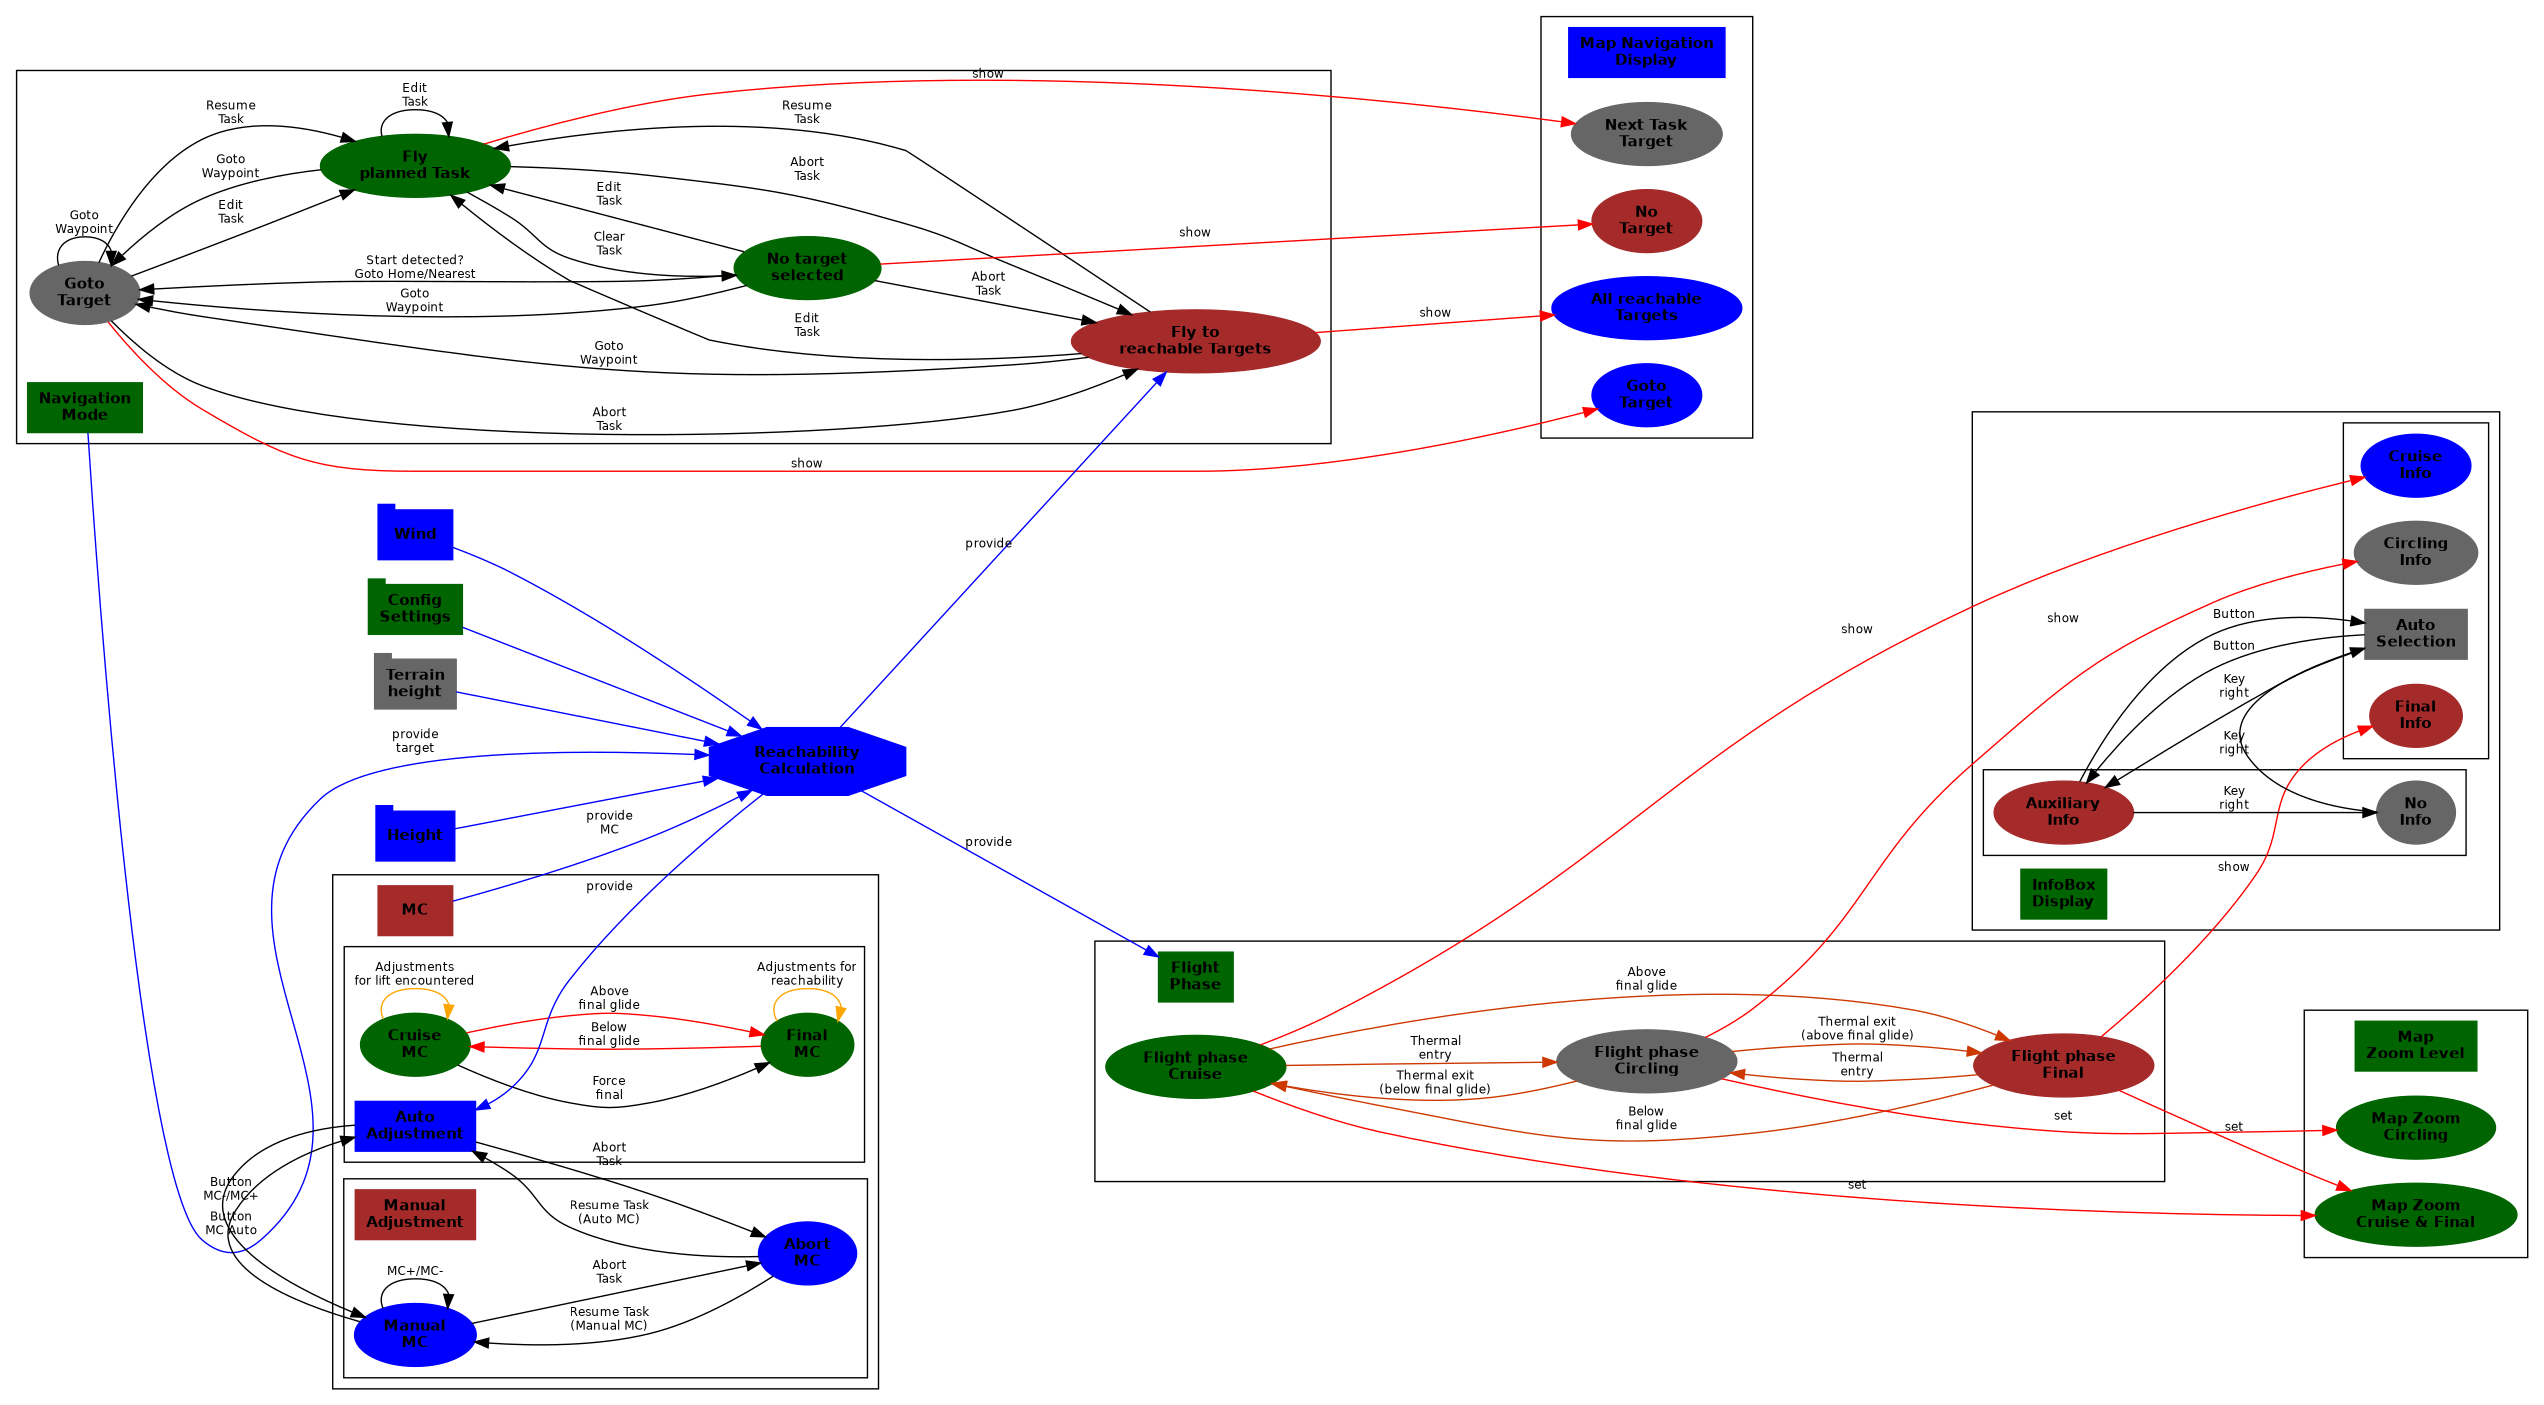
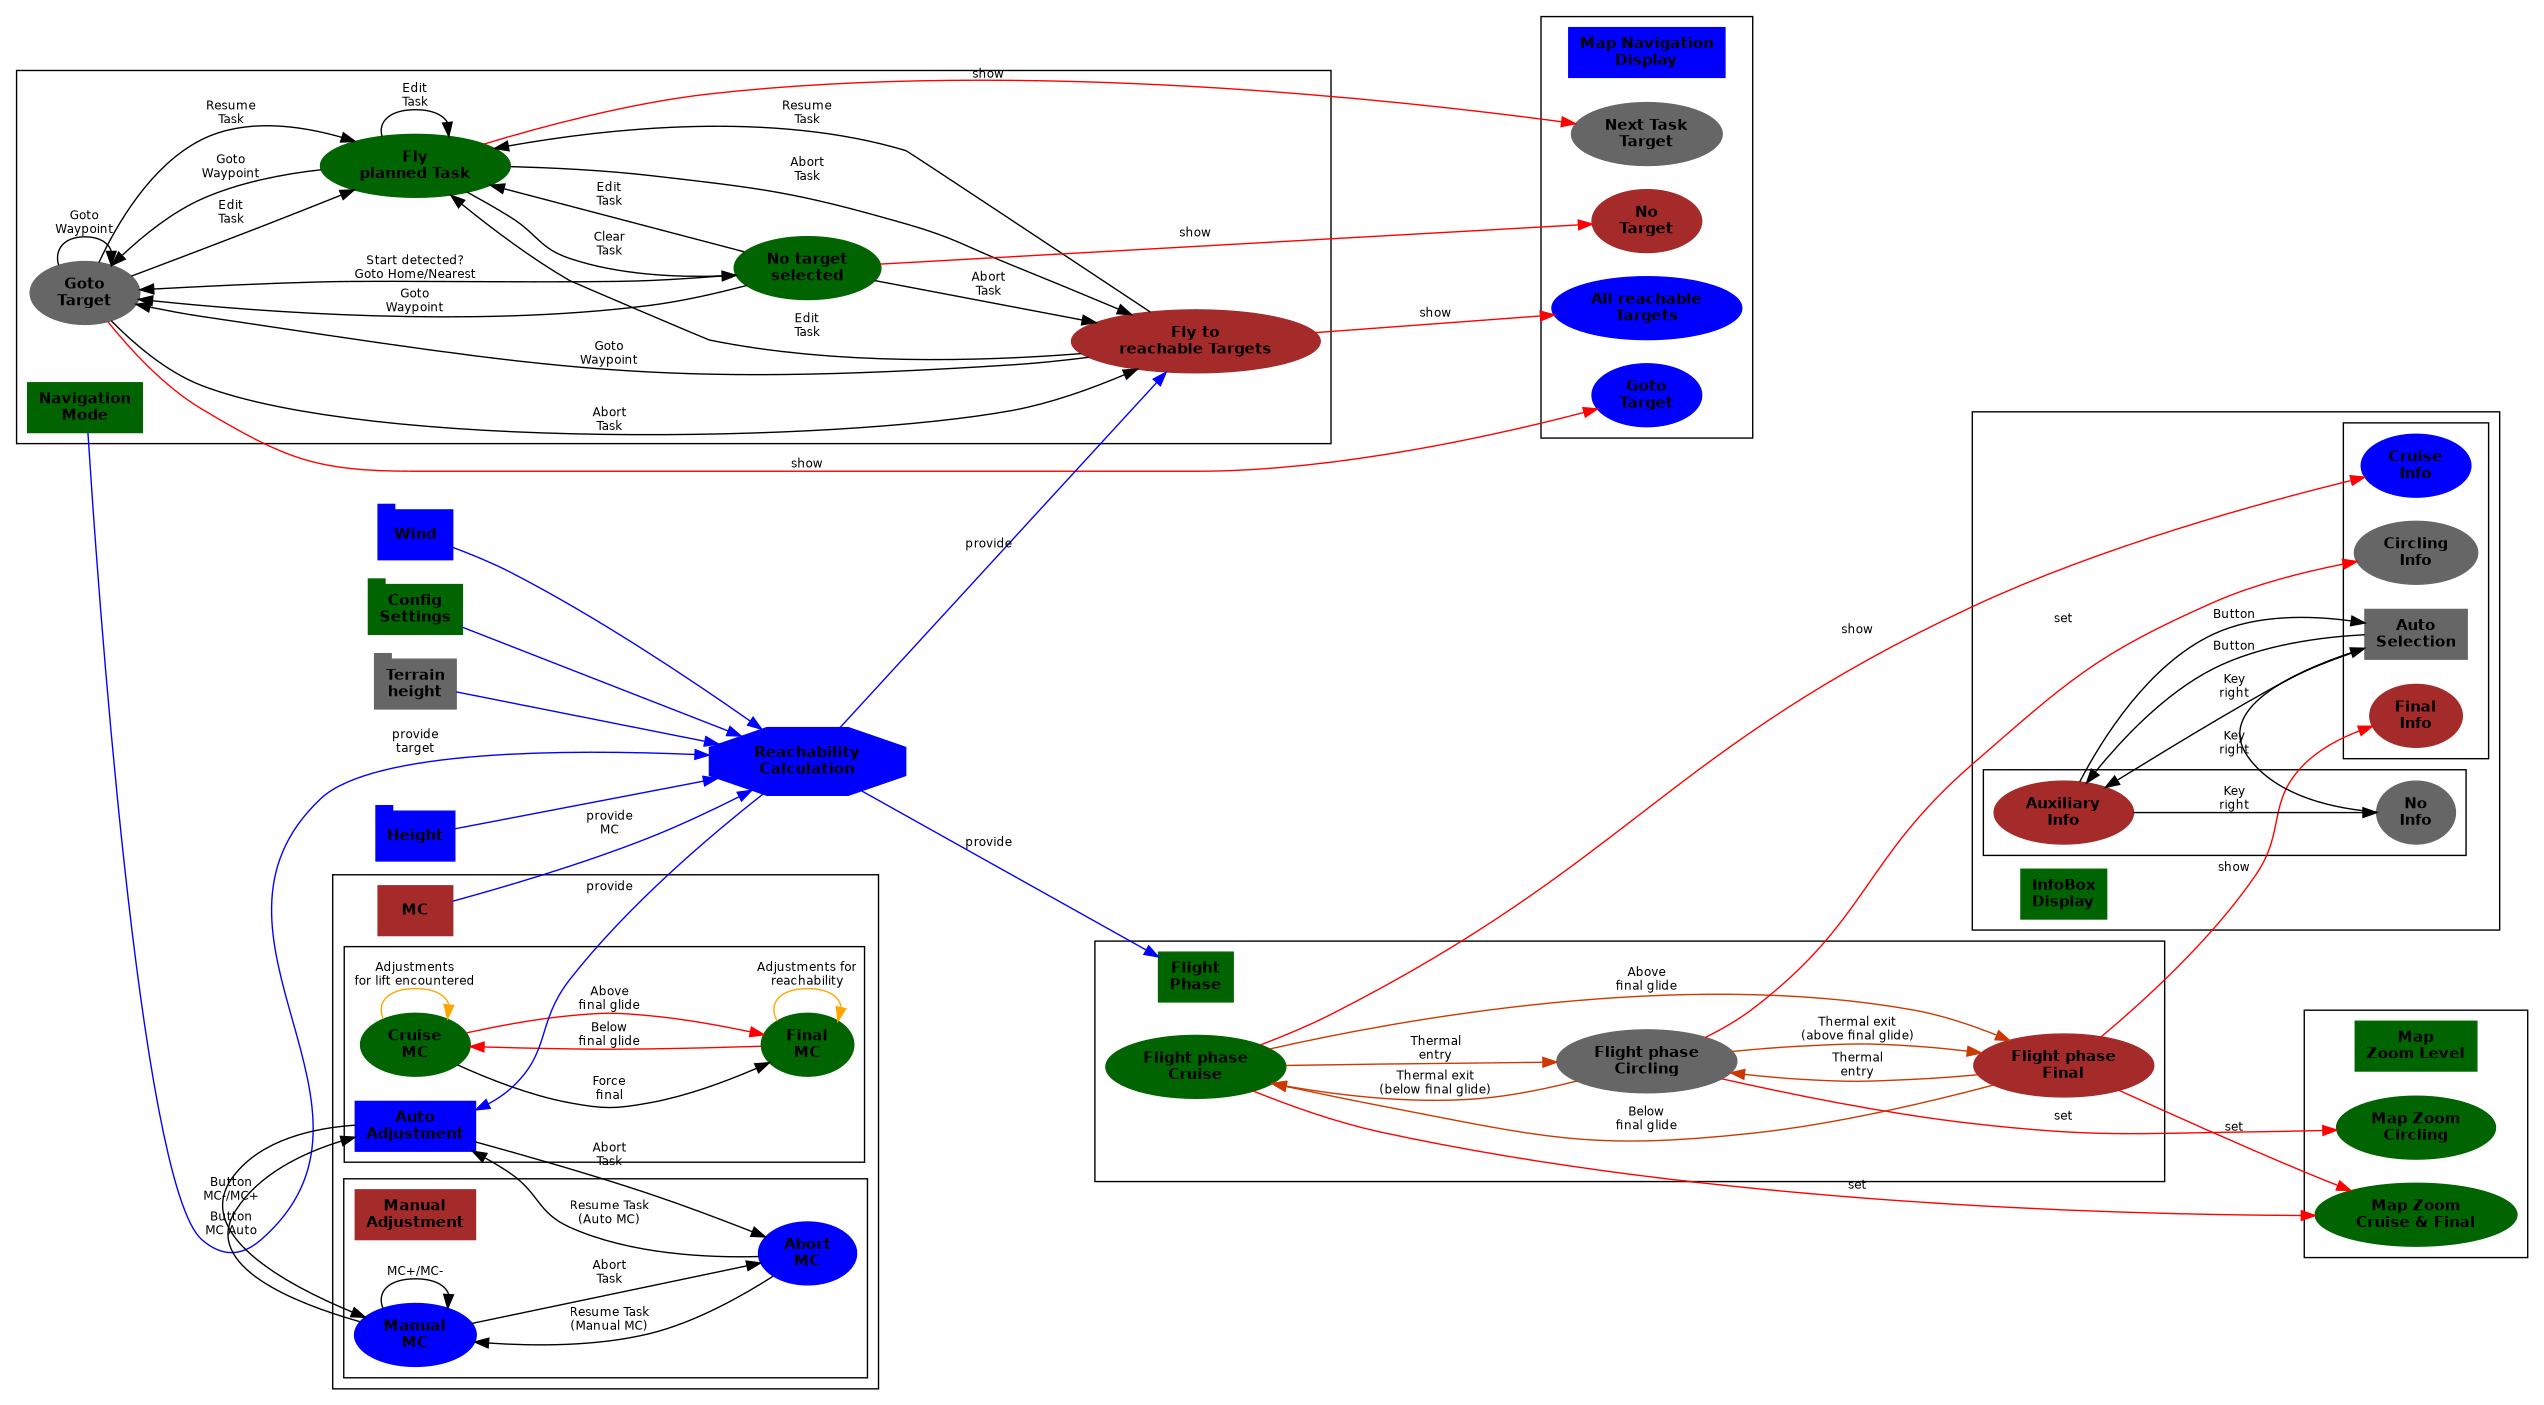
  digraph {
    mclimit=40.0
    nslimit=40.0
    rankdir=LR
    ranksep=1.2
    node [color=darkgreen fontname="Helvetica-Bold" fontsize=11 shape=ellipse style=filled]
    edge [fontname=Helvetica fontsize=9]
    n1 [label="Navigation\nMode" shape=box]
    n2 [color=gray40 label="Goto\nTarget"]
    n3 [label="Fly\nplanned Task"]
    n4 [color=brown label="Fly to\nreachable Targets"]
    n5 [label="No target\nselected"]
    n6 [color=blue label="Auto\nAdjustment" shape=box]
    n7 [label="Cruise\nMC"]
    n8 [label="Final\nMC"]
    n9 [color=brown label="Manual\nAdjustment" shape=box]
    n10 [color=blue label="Manual\nMC"]
    n11 [color=blue label="Abort\nMC"]
    n12 [color=brown label=MC shape=box]
    n13 [label="Flight\nPhase" shape=box]
    n14 [label="Flight phase\nCruise"]
    n15 [color=gray40 label="Flight phase\nCircling"]
    n16 [color=brown label="Flight phase\nFinal"]
    n17 [color=gray40 label="Auto\nSelection" shape=box]
    n18 [color=blue label="Cruise\nInfo"]
    n19 [color=gray40 label="Circling\nInfo"]
    n20 [color=brown label="Final\nInfo"]
    n21 [color=brown label="Auxiliary\nInfo"]
    n22 [color=gray40 label="No\nInfo"]
    n23 [label="InfoBox\nDisplay" shape=box]
    n24 [label="Map\nZoom Level" shape=box]
    n25 [label="Map Zoom\nCircling"]
    n26 [label="Map Zoom\nCruise & Final"]
    n27 [color=blue label="Map Navigation\nDisplay" shape=box]
    n28 [color=brown label="No\nTarget"]
    n29 [color=blue label="Goto\nTarget"]
    n30 [color=gray40 label="Next Task\nTarget"]
    n31 [color=blue label="All reachable\nTargets"]
    n32 [color=blue label="Reachability\nCalculation" shape=octagon]
    n33 [label="Config\nSettings" shape=tab]
    n34 [color=blue label=Wind shape=tab]
    n35 [color=gray40 label="Terrain\nheight" shape=tab]
    n36 [color=blue label=Height shape=tab]
    subgraph cluster_1 {
      n1
      n2
      n3
      n4
      n5
    }
    subgraph cluster_2 {
      n12
      subgraph cluster_3 {
        n6
        n7
        n8
      }
      subgraph cluster_4 {
        n9
        n10
        n11
      }
    }
    subgraph cluster_5 {
      n13
      n14
      n15
      n16
    }
    subgraph cluster_6 {
      n23
      subgraph cluster_7 {
        n17
        n18
        n19
        n20
      }
      subgraph cluster_8 {
        n21
        n22
      }
    }
    subgraph cluster_9 {
      n24
      n25
      n26
    }
    subgraph cluster_10 {
      n27
      n28
      n29
      n30
      n31
    }
    n1 -> n32 [color=blue label="provide\ntarget"]
    n2 -> n2 [label="Goto\nWaypoint"]
    n2 -> n3 [label="Resume\nTask"]
    n2 -> n3 [label="Edit\nTask"]
    n2 -> n4 [label="Abort\nTask"]
    n2 -> n29 [color=red label=show]
    n3 -> n2 [label="Goto\nWaypoint"]
    n3 -> n3 [label="Edit\nTask"]
    n3 -> n4 [label="Abort\nTask"]
    n3 -> n5 [label="Clear\nTask"]
    n3 -> n30 [color=red label=show]
    n4 -> n2 [label="Goto\nWaypoint"]
    n4 -> n3 [label="Resume\nTask"]
    n4 -> n3 [label="Edit\nTask"]
    n4 -> n31 [color=red label=show]
    n5 -> n2 [label="Goto\nWaypoint"]
    n5 -> n2 [label="Start detected?\nGoto Home/Nearest"]
    n5 -> n3 [label="Edit\nTask"]
    n5 -> n4 [label="Abort\nTask"]
    n5 -> n28 [color=red label=show]
    n6 -> n10 [label="Button\nMC-/MC+"]
    n6 -> n11 [label="Abort\nTask"]
    n7 -> n7 [color=orange label="Adjustments\nfor lift encountered"]
    n7 -> n8 [color=red label="Above\nfinal glide"]
    n7 -> n8 [label="Force\nfinal"]
    n8 -> n7 [color=red label="Below\nfinal glide"]
    n8 -> n8 [color=orange label="Adjustments for\nreachability"]
    n10 -> n6 [label="Button\nMC Auto" minlen=2]
    n10 -> n10 [label="MC+/MC-"]
    n10 -> n11 [label="Abort\nTask"]
    n11 -> n6 [label="Resume Task\n(Auto MC)"]
    n11 -> n10 [label="Resume Task\n(Manual MC)"]
    n12 -> n32 [color=blue label="provide\nMC"]
    n14 -> n15 [color=orangered3 label="Thermal\nentry"]
    n14 -> n16 [color=orangered3 label="Above\nfinal glide"]
    n14 -> n18 [color=red label=show]
    n14 -> n26 [color=red label=set]
    n15 -> n14 [color=orangered3 label="Thermal exit\n(below final glide)"]
    n15 -> n16 [color=orangered3 label="Thermal exit\n(above final glide)"]
-   n15 -> n19 [color=red label=show]
+   n15 -> n19 [color=red label=set]
    n15 -> n25 [color=red label=set]
    n16 -> n14 [color=orangered3 label="Below\nfinal glide"]
    n16 -> n15 [color=orangered3 label="Thermal\nentry"]
    n16 -> n20 [color=red label=show]
    n16 -> n26 [color=red label=set]
    n17 -> n21 [label="Key\nright"]
    n17 -> n21 [label=Button]
    n21 -> n17 [label=Button]
    n21 -> n22 [label="Key\nright"]
    n22 -> n17 [label="Key\nright"]
    n32 -> n4 [color=blue label=provide]
    n32 -> n6 [color=blue label=provide]
    n32 -> n13 [color=blue label=provide]
    n33 -> n32 [color=blue]
    n34 -> n32 [color=blue]
    n35 -> n32 [color=blue]
    n36 -> n32 [color=blue]
  }
